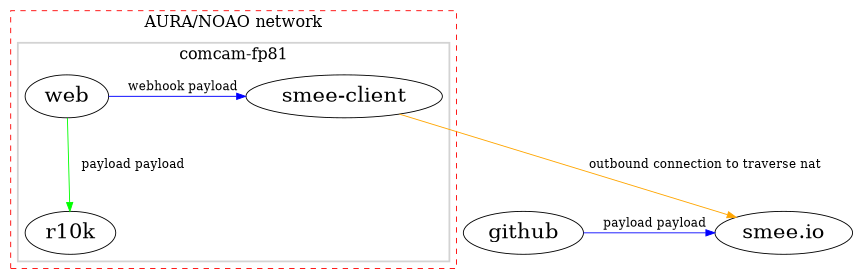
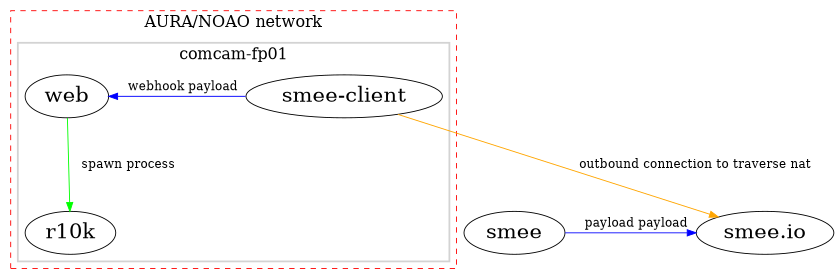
  digraph {
    clusterrank=local
    rankdir=TB
    ranksep=1.25
    node [fillcolor=white fontsize=24 shape=ellipse style=filled]
    edge [color=blue]
-   n1 [label=github]
+   n1 [label=smee]
    n2 [label="smee.io"]
    n3 [label="smee-client"]
    n4 [label=web]
    n5 [label=r10k]
    subgraph sub_1 {
      n1
      n2
      n3
      n4
      n5
    }
    subgraph sub_2 {
      rank=same
      n1
      n2
    }
    subgraph cluster_3 {
      color=red
      fontsize=18
      label="AURA/NOAO network"
      style=dashed
      subgraph cluster_4 {
        color=lightgrey
        fontsize=18
-       label="comcam-fp81"
+       label="comcam-fp01"
        style=bold
        n5
        subgraph sub_5 {
          color=lightgrey
          fontsize=18
          label="comcam-fp01"
          rank=same
          style=bold
          n3
          n4
        }
      }
    }
    n1 -> n2 [label="   payload payload"]
    n3 -> n2 [color=orange label="   outbound connection to traverse nat"]
-   n4 -> n3 [label="   webhook payload"]
-   n4 -> n5 [color=green label="   payload payload"]
+   n3 -> n4 [label="   webhook payload"]
+   n4 -> n5 [color=green label="   spawn process"]
  }
